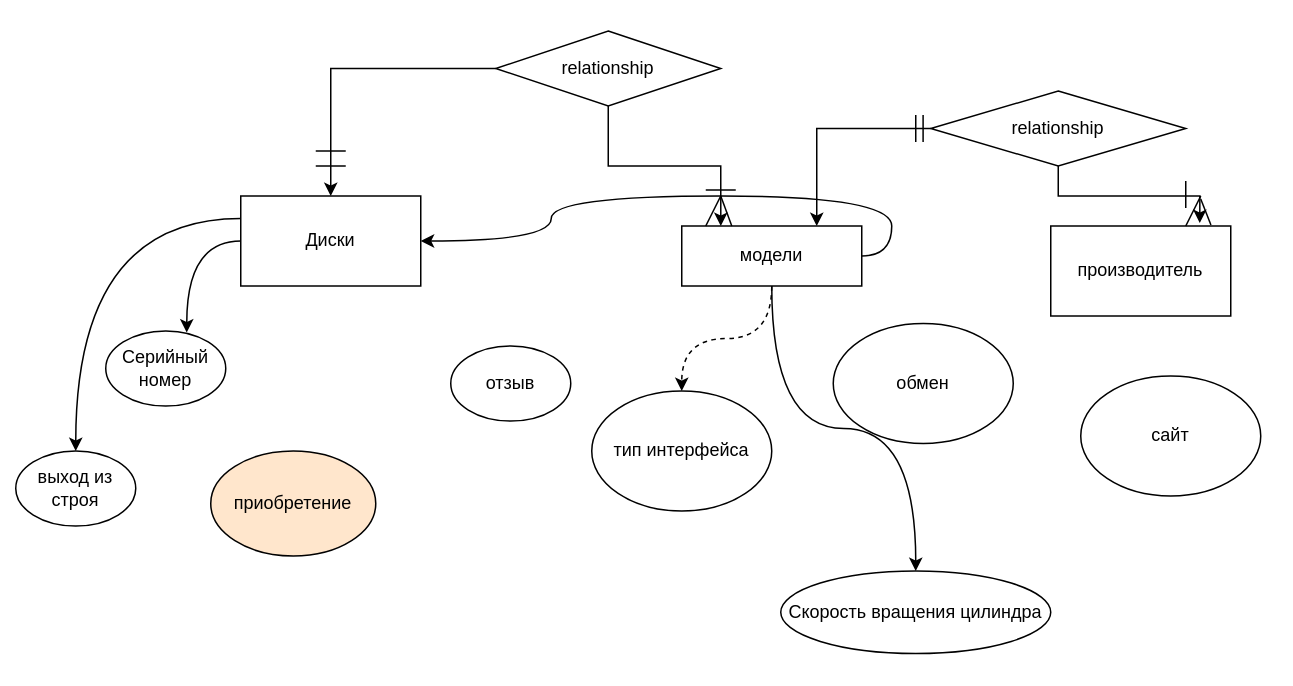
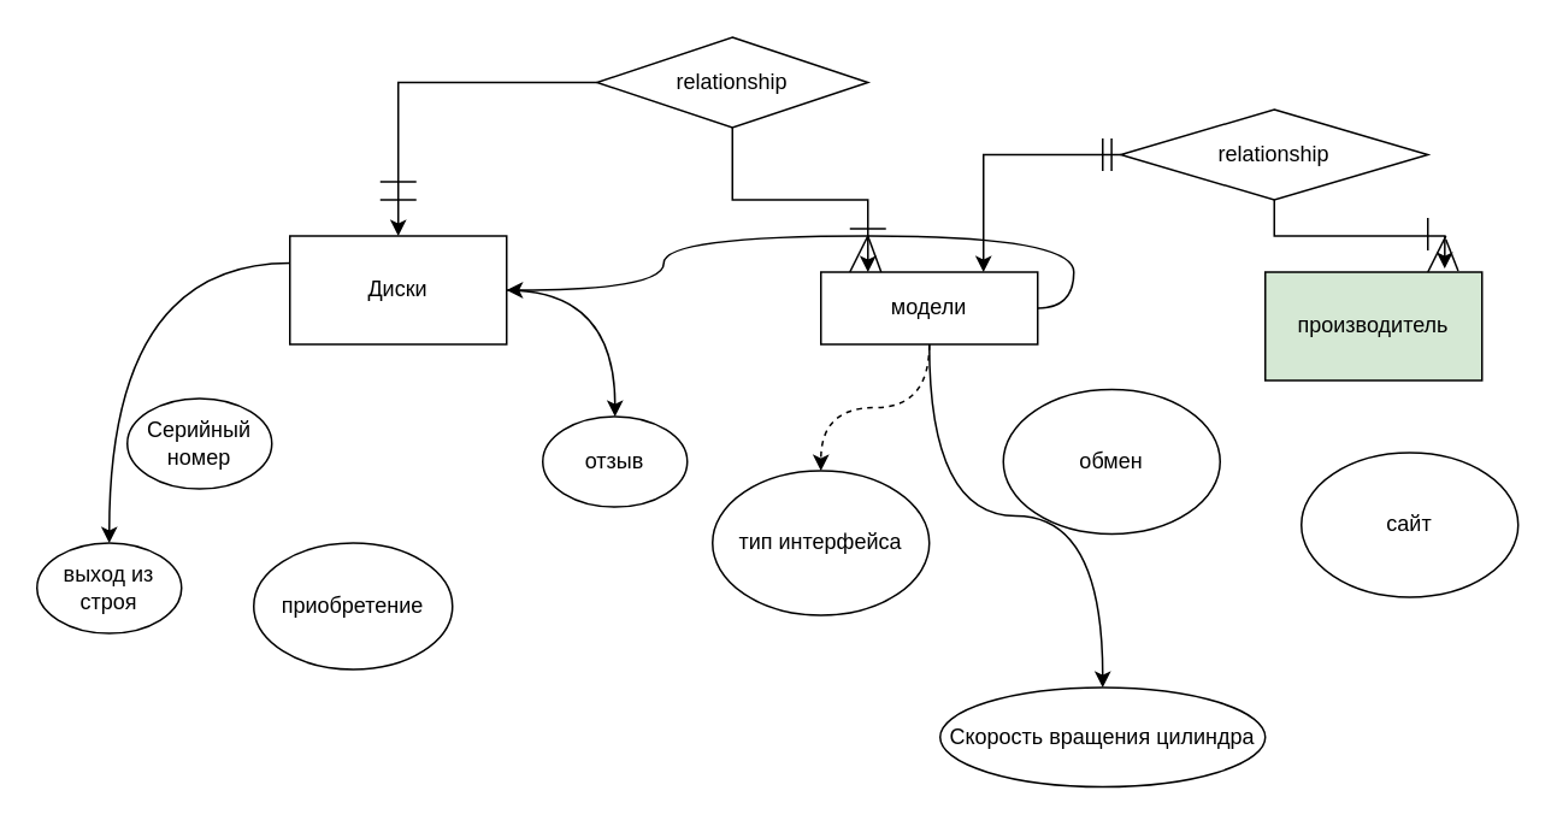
  <mxCell id="0" />
  <mxCell id="1" parent="0" />
- <mxCell id="2" style="edgeStyle=orthogonalEdgeStyle;rounded=0;orthogonalLoop=1;jettySize=auto;html=1;entryX=0.675;entryY=0.02;entryDx=0;entryDy=0;entryPerimeter=0;curved=1;" edge="1" parent="1" source="4" target="11"><mxGeometry relative="1" as="geometry" /></mxCell>
+ <mxCell id="2" style="edgeStyle=orthogonalEdgeStyle;rounded=0;orthogonalLoop=1;jettySize=auto;html=1;curved=1;" edge="1" parent="1" source="4" target="14"><mxGeometry relative="1" as="geometry" /></mxCell>
  <mxCell id="3" style="edgeStyle=orthogonalEdgeStyle;rounded=0;orthogonalLoop=1;jettySize=auto;html=1;exitX=0;exitY=0.25;exitDx=0;exitDy=0;entryX=0.5;entryY=0;entryDx=0;entryDy=0;curved=1;" edge="1" parent="1" source="4" target="13"><mxGeometry relative="1" as="geometry"><mxPoint x="60" y="220" as="targetPoint" /></mxGeometry></mxCell>
  <mxCell id="4" value="Диски" style="rounded=0;whiteSpace=wrap;html=1;" vertex="1" parent="1"><mxGeometry x="160" y="130" width="120" height="60" as="geometry" /></mxCell>
  <mxCell id="5" style="rounded=0;orthogonalLoop=1;jettySize=auto;html=1;entryX=0.5;entryY=0;entryDx=0;entryDy=0;edgeStyle=orthogonalEdgeStyle;" edge="1" parent="1" source="7" target="4"><mxGeometry relative="1" as="geometry" /></mxCell>
  <mxCell id="6" style="edgeStyle=orthogonalEdgeStyle;rounded=0;orthogonalLoop=1;jettySize=auto;html=1;entryX=0.217;entryY=0;entryDx=0;entryDy=0;entryPerimeter=0;" edge="1" parent="1" source="7" target="18"><mxGeometry relative="1" as="geometry" /></mxCell>
  <mxCell id="7" value="relationship" style="rhombus;whiteSpace=wrap;html=1;" vertex="1" parent="1"><mxGeometry x="330" y="20" width="150" height="50" as="geometry" /></mxCell>
  <mxCell id="8" style="rounded=0;orthogonalLoop=1;jettySize=auto;html=1;edgeStyle=orthogonalEdgeStyle;entryX=0.828;entryY=-0.033;entryDx=0;entryDy=0;entryPerimeter=0;" edge="1" parent="1" source="10" target="22"><mxGeometry relative="1" as="geometry"><mxPoint x="810" y="140" as="targetPoint" /></mxGeometry></mxCell>
  <mxCell id="9" style="edgeStyle=orthogonalEdgeStyle;rounded=0;orthogonalLoop=1;jettySize=auto;html=1;exitX=0;exitY=0.5;exitDx=0;exitDy=0;entryX=0.75;entryY=0;entryDx=0;entryDy=0;" edge="1" parent="1" source="10" target="18"><mxGeometry relative="1" as="geometry" /></mxCell>
  <mxCell id="10" value="relationship" style="rhombus;whiteSpace=wrap;html=1;" vertex="1" parent="1"><mxGeometry x="620" y="60" width="170" height="50" as="geometry" /></mxCell>
  <mxCell id="11" value="Cерийный номер" style="ellipse;whiteSpace=wrap;html=1;" vertex="1" parent="1"><mxGeometry x="70" y="220" width="80" height="50" as="geometry" /></mxCell>
- <mxCell id="12" value="приобретение" style="ellipse;whiteSpace=wrap;html=1;fillColor=#ffe6cc;" vertex="1" parent="1"><mxGeometry x="140" y="300" width="110" height="70" as="geometry" /></mxCell>
- <mxCell id="13" value="выход из строя" style="ellipse;whiteSpace=wrap;html=1;" vertex="1" parent="1"><mxGeometry x="10" y="300" width="80" height="50" as="geometry" /></mxCell>
+ <mxCell id="12" value="приобретение" style="ellipse;whiteSpace=wrap;html=1;" vertex="1" parent="1"><mxGeometry x="140" y="300" width="110" height="70" as="geometry" /></mxCell>
+ <mxCell id="13" value="выход из строя" style="ellipse;whiteSpace=wrap;html=1;" vertex="1" parent="1"><mxGeometry x="20" y="300" width="80" height="50" as="geometry" /></mxCell>
  <mxCell id="14" value="отзыв&lt;br&gt;" style="ellipse;whiteSpace=wrap;html=1;" vertex="1" parent="1"><mxGeometry x="300" y="230" width="80" height="50" as="geometry" /></mxCell>
  <mxCell id="15" style="edgeStyle=orthogonalEdgeStyle;curved=1;rounded=0;orthogonalLoop=1;jettySize=auto;html=1;entryX=0.5;entryY=0;entryDx=0;entryDy=0;dashed=1;" edge="1" parent="1" source="18" target="21"><mxGeometry relative="1" as="geometry" /></mxCell>
  <mxCell id="16" style="edgeStyle=orthogonalEdgeStyle;curved=1;rounded=0;orthogonalLoop=1;jettySize=auto;html=1;" edge="1" parent="1" source="18" target="20"><mxGeometry relative="1" as="geometry" /></mxCell>
  <mxCell id="17" style="edgeStyle=orthogonalEdgeStyle;curved=1;rounded=0;orthogonalLoop=1;jettySize=auto;html=1;exitX=1;exitY=0.5;exitDx=0;exitDy=0;" edge="1" parent="1" source="18" target="4"><mxGeometry relative="1" as="geometry" /></mxCell>
  <mxCell id="18" value="модели" style="rounded=0;whiteSpace=wrap;html=1;" vertex="1" parent="1"><mxGeometry x="454" y="150" width="120" height="40" as="geometry" /></mxCell>
  <mxCell id="19" value="обмен" style="ellipse;whiteSpace=wrap;html=1;" vertex="1" parent="1"><mxGeometry x="555" y="215" width="120" height="80" as="geometry" /></mxCell>
  <mxCell id="20" value="Скорость вращения цилиндра" style="ellipse;whiteSpace=wrap;html=1;" vertex="1" parent="1"><mxGeometry x="520" y="380" width="180" height="55" as="geometry" /></mxCell>
  <mxCell id="21" value="тип интерфейса" style="ellipse;whiteSpace=wrap;html=1;" vertex="1" parent="1"><mxGeometry x="394" y="260" width="120" height="80" as="geometry" /></mxCell>
- <mxCell id="22" value="производитель&lt;br&gt;" style="rounded=0;whiteSpace=wrap;html=1;" vertex="1" parent="1"><mxGeometry x="700" y="150" width="120" height="60" as="geometry" /></mxCell>
+ <mxCell id="22" value="производитель&lt;br&gt;" style="rounded=0;whiteSpace=wrap;html=1;fillColor=#d5e8d4;" vertex="1" parent="1"><mxGeometry x="700" y="150" width="120" height="60" as="geometry" /></mxCell>
  <mxCell id="23" value="сайт" style="ellipse;whiteSpace=wrap;html=1;" vertex="1" parent="1"><mxGeometry x="720" y="250" width="120" height="80" as="geometry" /></mxCell>
  <mxCell id="24" value="" style="endArrow=none;html=1;" edge="1" parent="1"><mxGeometry width="50" height="50" relative="1" as="geometry"><mxPoint x="210" y="110" as="sourcePoint" /><mxPoint x="230" y="110" as="targetPoint" /></mxGeometry></mxCell>
  <mxCell id="25" value="" style="endArrow=none;html=1;" edge="1" parent="1"><mxGeometry width="50" height="50" relative="1" as="geometry"><mxPoint x="210" y="100" as="sourcePoint" /><mxPoint x="230" y="100" as="targetPoint" /><Array as="points"><mxPoint x="220" y="100" /></Array></mxGeometry></mxCell>
  <mxCell id="26" value="" style="endArrow=none;html=1;exitX=0.75;exitY=0;exitDx=0;exitDy=0;" edge="1" parent="1" source="22"><mxGeometry width="50" height="50" relative="1" as="geometry"><mxPoint x="790" y="148" as="sourcePoint" /><mxPoint x="800" y="130" as="targetPoint" /></mxGeometry></mxCell>
  <mxCell id="27" value="" style="endArrow=none;html=1;exitX=0.89;exitY=-0.011;exitDx=0;exitDy=0;exitPerimeter=0;" edge="1" parent="1" source="22"><mxGeometry width="50" height="50" relative="1" as="geometry"><mxPoint x="800" y="150" as="sourcePoint" /><mxPoint x="800" y="132" as="targetPoint" /></mxGeometry></mxCell>
  <mxCell id="28" value="" style="endArrow=none;html=1;" edge="1" parent="1"><mxGeometry width="50" height="50" relative="1" as="geometry"><mxPoint x="790" y="138" as="sourcePoint" /><mxPoint x="790" y="120" as="targetPoint" /></mxGeometry></mxCell>
  <mxCell id="29" value="" style="endArrow=none;html=1;" edge="1" parent="1"><mxGeometry width="50" height="50" relative="1" as="geometry"><mxPoint x="610" y="94" as="sourcePoint" /><mxPoint x="610" y="76" as="targetPoint" /></mxGeometry></mxCell>
  <mxCell id="30" value="" style="endArrow=none;html=1;" edge="1" parent="1"><mxGeometry width="50" height="50" relative="1" as="geometry"><mxPoint x="614.9" y="94" as="sourcePoint" /><mxPoint x="614.9" y="76" as="targetPoint" /></mxGeometry></mxCell>
  <mxCell id="31" value="" style="endArrow=none;html=1;exitX=0.278;exitY=-0.001;exitDx=0;exitDy=0;exitPerimeter=0;" edge="1" parent="1" source="18"><mxGeometry width="50" height="50" relative="1" as="geometry"><mxPoint x="490" y="148" as="sourcePoint" /><mxPoint x="480" y="130" as="targetPoint" /></mxGeometry></mxCell>
  <mxCell id="32" value="" style="endArrow=none;html=1;" edge="1" parent="1"><mxGeometry width="50" height="50" relative="1" as="geometry"><mxPoint x="480" y="130" as="sourcePoint" /><mxPoint x="470" y="150" as="targetPoint" /></mxGeometry></mxCell>
  <mxCell id="33" value="" style="endArrow=none;html=1;" edge="1" parent="1"><mxGeometry width="50" height="50" relative="1" as="geometry"><mxPoint x="470" y="126" as="sourcePoint" /><mxPoint x="490" y="126" as="targetPoint" /></mxGeometry></mxCell>
